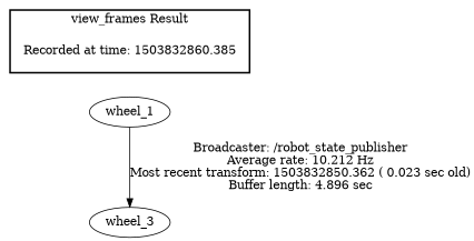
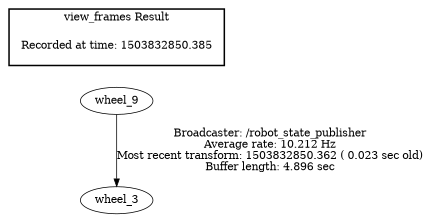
  digraph {
-   "Recorded at time: 1503832850.385" [shape=plaintext label="Recorded at time: 1503832860.385"]
-   wheel_1
+   "Recorded at time: 1503832850.385" [shape=plaintext]
+   wheel_1 [label=wheel_9]
    wheel_3
    subgraph cluster_1 {
      color=black
      label="view_frames Result"
      style=bold
      "Recorded at time: 1503832850.385"
    }
    "Recorded at time: 1503832850.385" -> wheel_1 [style=invis]
    wheel_1 -> wheel_3 [label="Broadcaster: /robot_state_publisher\nAverage rate: 10.212 Hz\nMost recent transform: 1503832850.362 ( 0.023 sec old)\nBuffer length: 4.896 sec\n"]
  }
